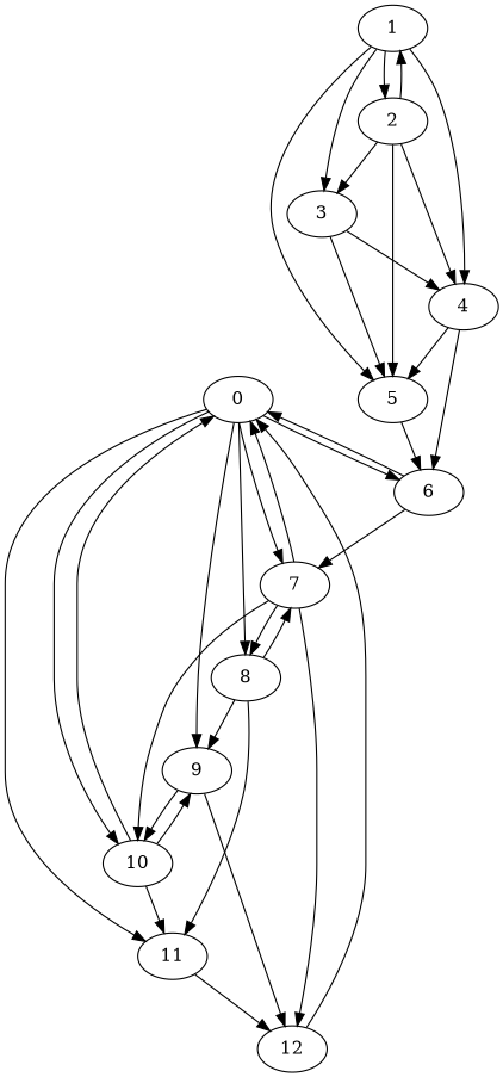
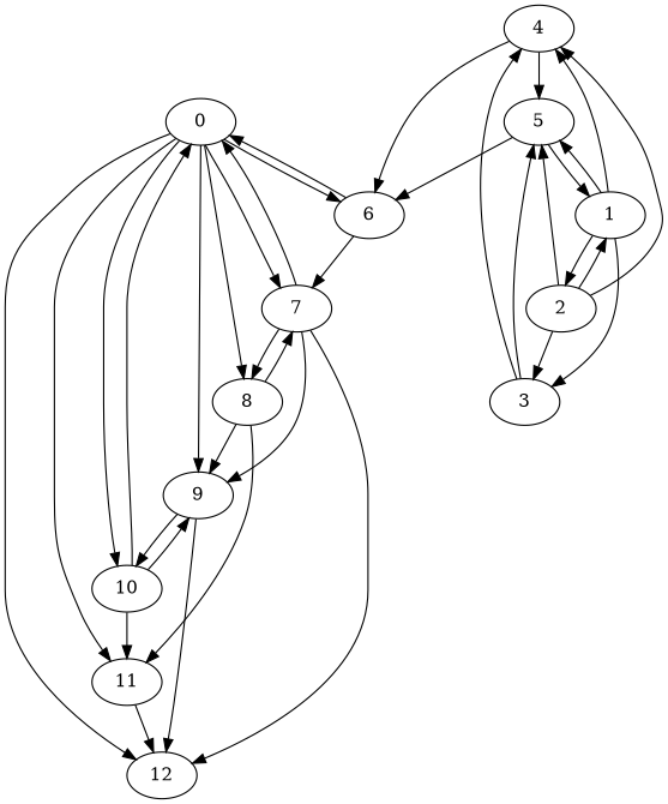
  digraph {
    0
    6
    7
    8
    9
    10
    11
    12
    1
    2
    3
    4
    5
    0 -> 6
    0 -> 7
    0 -> 8
    0 -> 9
    0 -> 10
    0 -> 11
-   12 -> 0
+   0 -> 12
    6 -> 0
    6 -> 7
    7 -> 0
    7 -> 8
-   7 -> 10
+   7 -> 9
    7 -> 12
    8 -> 7
    8 -> 9
    8 -> 11
    9 -> 10
    9 -> 12
    10 -> 0
    10 -> 9
    10 -> 11
    11 -> 12
    1 -> 2
    1 -> 3
    1 -> 4
    1 -> 5
    2 -> 1
    2 -> 3
    2 -> 4
    2 -> 5
    3 -> 4
    3 -> 5
    4 -> 6
    4 -> 5
    5 -> 6
+   5 -> 1
  }
